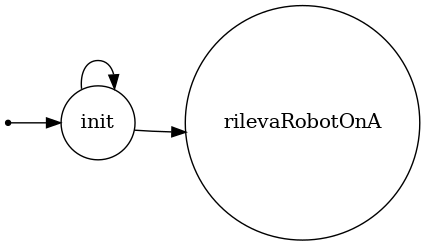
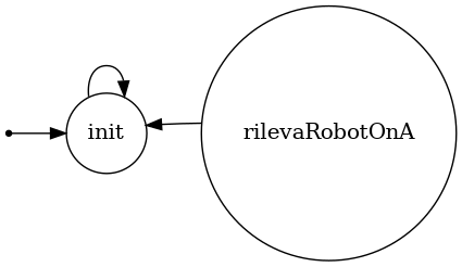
  digraph {
    rankdir=LR
    node [shape=circle]
    iniziale [shape=point]
    init
    rilevaRobotOnA
    iniziale -> init
    init -> init
-   init -> rilevaRobotOnA
+   rilevaRobotOnA -> init
  }
